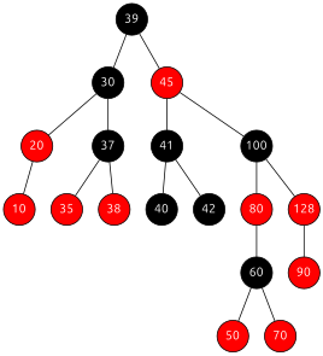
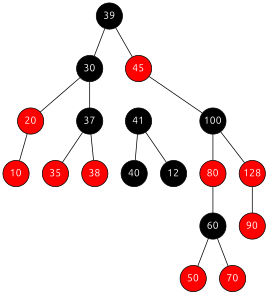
  graph {
    fontname=Ubuntu
    node [fillcolor=red fixedsize=true fontcolor=white fontname=Ubuntu shape=circle style=filled]
    edge [dir=none fontname=Ubuntu]
    39 [fillcolor=black width=0.5]
    30 [fillcolor=black width=0.5]
    45 [width=0.5]
    20 [width=0.5]
    37 [fillcolor=black width=0.5]
    41 [fillcolor=black width=0.5]
    100 [fillcolor=black width=0.5]
    10 [width=0.5]
    35 [width=0.5]
    38 [width=0.5]
    40 [fillcolor=black width=0.5]
-   42 [fillcolor=black width=0.5]
+   42 [fillcolor=black width=0.5 label=12]
    80 [width=0.5]
    128 [width=0.5]
    60 [fillcolor=black width=0.5]
    90 [width=0.5]
    50 [width=0.5]
    70 [width=0.5]
    39 -- 30
    39 -- 45
    30 -- 20
    30 -- 37
-   45 -- 41
    45 -- 100
    20 -- 10
    37 -- 35
    37 -- 38
    41 -- 40
    41 -- 42
    100 -- 80
    100 -- 128
    80 -- 60
    128 -- 90
    60 -- 50
    60 -- 70
  }
